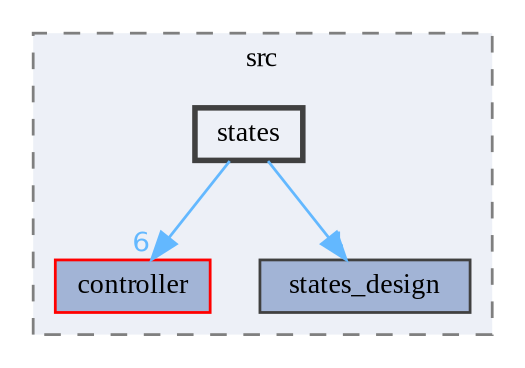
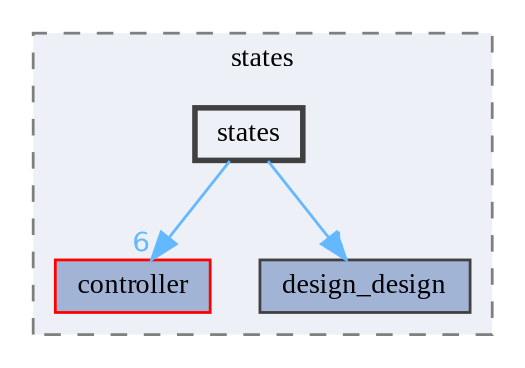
  digraph {
    compound=true
    fontname="Liberation Serif"
    node [color=grey25 fillcolor="#a2b4d6" fontname="Liberation Serif" fontsize=10 shape=box style=filled]
    edge [color=steelblue1 fontcolor=steelblue1 fontname="Liberation Serif" fontsize=10 labeldistance=1.5 labelfontname=Helvetica labelfontsize=10]
    n1 [color=red height=0.2 label=controller width=0.4]
-   n2 [height=0.2 label=states_design width=0.4]
+   n2 [height=0.2 label=design_design width=0.4]
    n3 [fillcolor="#edf0f7" height=0.2 label=states style="filled,bold" width=0.4]
    subgraph cluster_1 {
      bgcolor="#edf0f7"
      fontsize=10
-     label=src
+     label=states
      pencolor=grey50
      style="filled,dashed"
      n1
      n2
      n3
    }
    n3 -> n1 [headlabel=6]
    n3 -> n2 [headlabel=4]
  }
